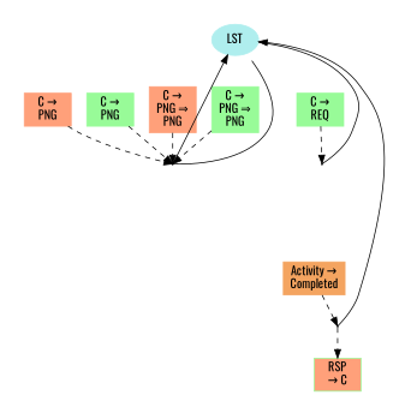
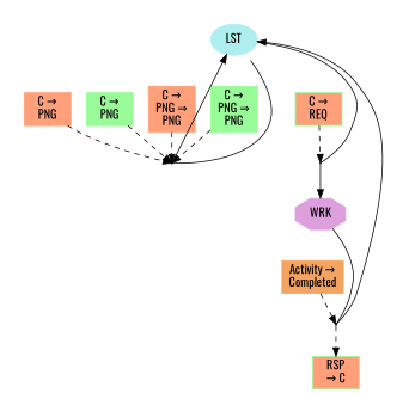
  digraph {
    color=white
    concentrate=true
    fontname=Oswald
    node [color=PaleGreen fontname=Oswald shape=box style=filled]
    edge [fontname=Oswald style=dashed]
    n1 [color=PaleTurquoise label=LST shape=ellipse]
    n2 [color=LightSalmon label="C &#8594;\nPNG"]
    n3 [label="C &#8594;\nPNG"]
    n4 [color=LightSalmon label="C &#8594;\nPNG &#8658;\nPNG"]
    n5 [label="C &#8594;\nPNG &#8658;\nPNG"]
    T_0_18446744073709551615 [height=0.015 shape=point width=0.015 color="" style=""]
-   n7 [label="C &#8594;\nREQ"]
+   n7 [label="C &#8594;\nREQ" fillcolor=LightSalmon]
    T_1_18446744073709551615 [height=0.015 shape=point width=0.015 color="" style=""]
+   n9 [color=Plum label=WRK shape=octagon]
    n10 [color=SandyBrown label="Activity &#8594;\nCompleted"]
    T_2_18446744073709551615 [height=0.015 shape=point width=0.015 color="" style=""]
    n12 [fillcolor=LightSalmon label="RSP\n&#8594; C"]
    subgraph cluster_1 {
      subgraph cluster_2 {
        n1
        n2
        n3
        n4
        n5
        T_0_18446744073709551615
      }
      subgraph cluster_3 {
        n7
        T_1_18446744073709551615
      }
    }
    subgraph cluster_4 {
      subgraph cluster_5 {
+       n9
        n10
        T_2_18446744073709551615
      }
    }
    n1 -> n2 [style=invis]
    n1 -> n3 [style=invis]
    n1 -> n4 [style=invis]
    n1 -> n5 [style=invis]
    n1 -> T_0_18446744073709551615 [arrowhead=none direction=forward style=""]
    n1 -> n7 [style=invis]
    n1 -> T_1_18446744073709551615 [arrowhead=none direction=forward style=""]
    n2 -> T_0_18446744073709551615
    n3 -> T_0_18446744073709551615
    n4 -> T_0_18446744073709551615
    n5 -> T_0_18446744073709551615
    T_0_18446744073709551615 -> n1 [constraint=false style=""]
    n7 -> T_1_18446744073709551615
+   T_1_18446744073709551615 -> n9 [constraint=true style=""]
+   n9 -> n10 [style=invis]
+   n9 -> T_2_18446744073709551615 [arrowhead=none direction=forward style=""]
    n10 -> T_2_18446744073709551615
    T_2_18446744073709551615 -> n1 [constraint=false style=""]
    T_2_18446744073709551615 -> n12
  }
